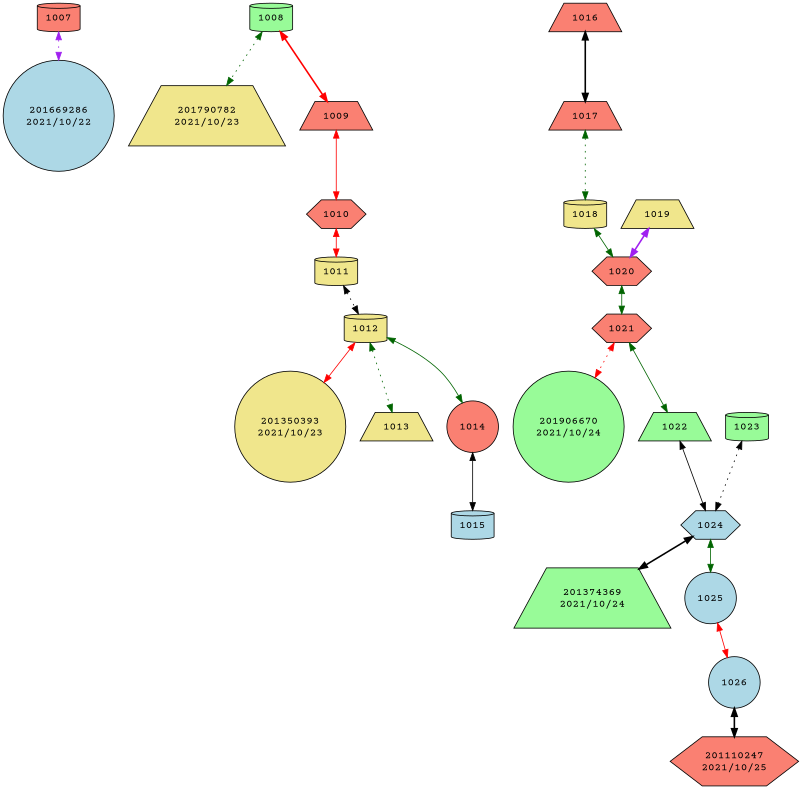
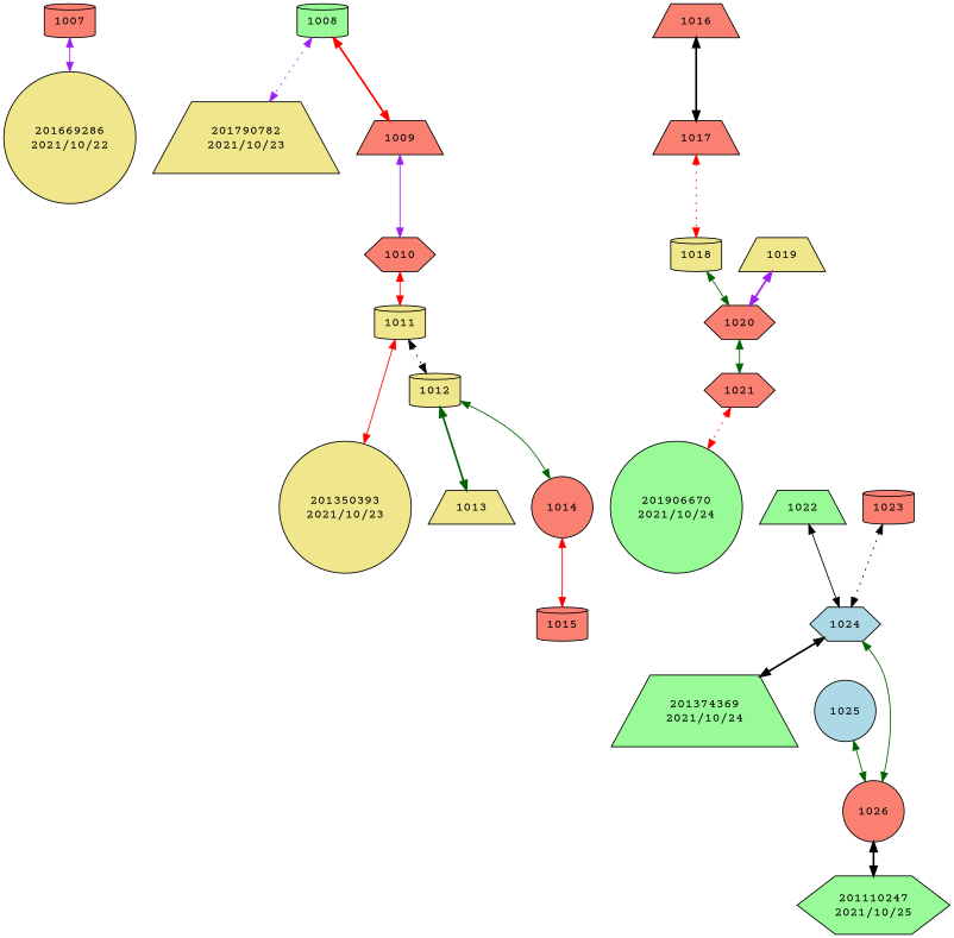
  digraph {
    compound=true
    fontname="Courier Prime"
    rankdir=TB
    node [fillcolor=salmon fontname="Courier Prime" shape=trapezium style=filled]
    edge [color=darkgreen dir=both fontname="Courier Prime" style=solid]
    n1 [label=1007 shape=cylinder]
-   n2 [fillcolor=lightblue label="201669286\n2021/10/22" shape=circle]
+   n2 [fillcolor=khaki label="201669286\n2021/10/22" shape=circle]
    n3 [fillcolor=palegreen label=1008 shape=cylinder]
    n4 [fillcolor=khaki label="201790782\n2021/10/23"]
    n5 [label=1009]
    n6 [label=1010 shape=hexagon]
    n7 [fillcolor=khaki label=1011 shape=cylinder]
    n8 [fillcolor=khaki label=1012 shape=cylinder]
    n9 [fillcolor=khaki label="201350393\n2021/10/23" shape=circle]
    n10 [fillcolor=khaki label=1013]
    n11 [label=1014 shape=circle]
-   n12 [fillcolor=lightblue label=1015 shape=cylinder]
+   n12 [label=1015 shape=cylinder]
    n13 [label=1016]
    n14 [label=1017]
    n15 [fillcolor=khaki label=1018 shape=cylinder]
    n16 [label=1020 shape=hexagon]
    n17 [fillcolor=khaki label=1019]
    n18 [label=1021 shape=hexagon]
    n19 [fillcolor=palegreen label="201906670\n2021/10/24" shape=circle]
    n20 [fillcolor=palegreen label=1022]
    n21 [fillcolor=lightblue label=1024 shape=hexagon]
-   n22 [fillcolor=palegreen label=1023 shape=cylinder]
+   n22 [label=1023 shape=cylinder]
    n23 [fillcolor=palegreen label="201374369\n2021/10/24"]
    n24 [fillcolor=lightblue label=1025 shape=circle]
-   n25 [fillcolor=lightblue label=1026 shape=circle]
-   n26 [label="201110247\n2021/10/25" shape=hexagon]
-   n1 -> n2 [color=purple style=dotted]
-   n3 -> n4 [style=dotted]
+   n25 [label=1026 shape=circle]
+   n26 [fillcolor=palegreen label="201110247\n2021/10/25" shape=hexagon]
+   n1 -> n2 [color=purple]
+   n3 -> n4 [color=purple style=dotted]
    n3 -> n5 [color=red style=bold]
-   n5 -> n6 [color=red]
+   n5 -> n6 [color=purple]
    n6 -> n7 [color=red]
    n7 -> n8 [color=black style=dotted]
-   n8 -> n9 [color=red]
-   n8 -> n10 [style=dotted]
+   n7 -> n9 [color=red]
+   n8 -> n10 [style=bold]
    n8 -> n11
-   n11 -> n12 [color=black]
+   n11 -> n12 [color=red]
    n13 -> n14 [color=black style=bold]
-   n14 -> n15 [style=dotted]
+   n14 -> n15 [color=red style=dotted]
    n15 -> n16
    n16 -> n18
    n17 -> n16 [color=purple style=bold]
    n18 -> n19 [color=red style=dotted]
-   n18 -> n20
    n20 -> n21 [color=black]
    n21 -> n23 [color=black style=bold]
-   n21 -> n24
+   n21 -> n25
    n22 -> n21 [color=black style=dotted]
-   n24 -> n25 [color=red]
+   n24 -> n25
    n25 -> n26 [color=black style=bold]
  }
